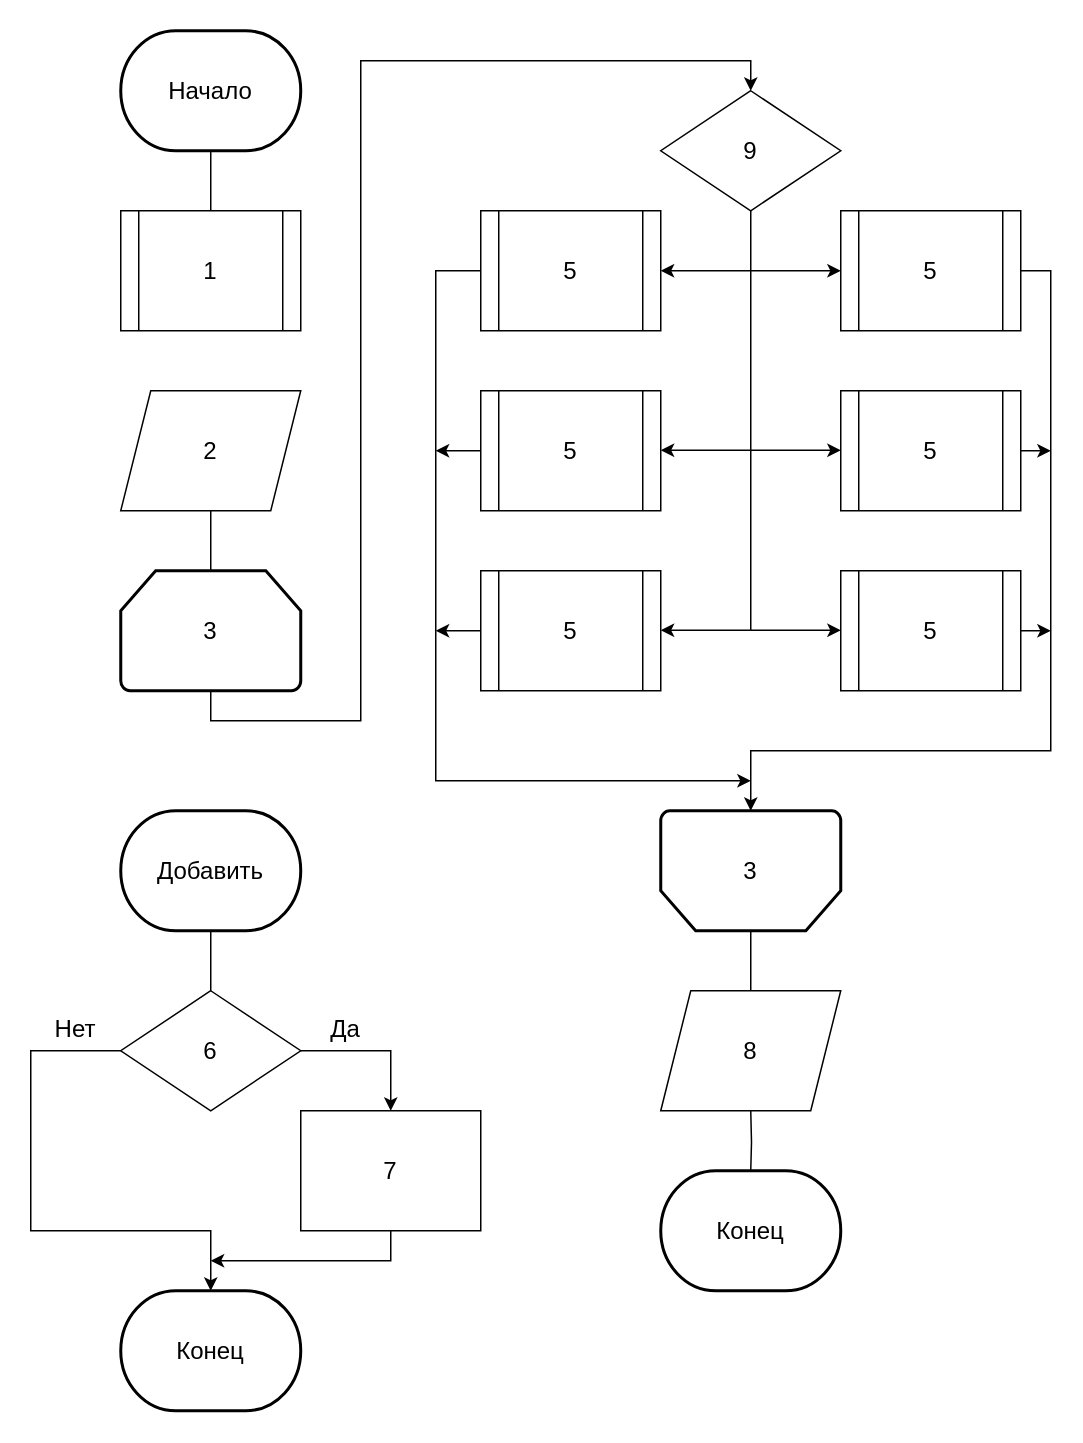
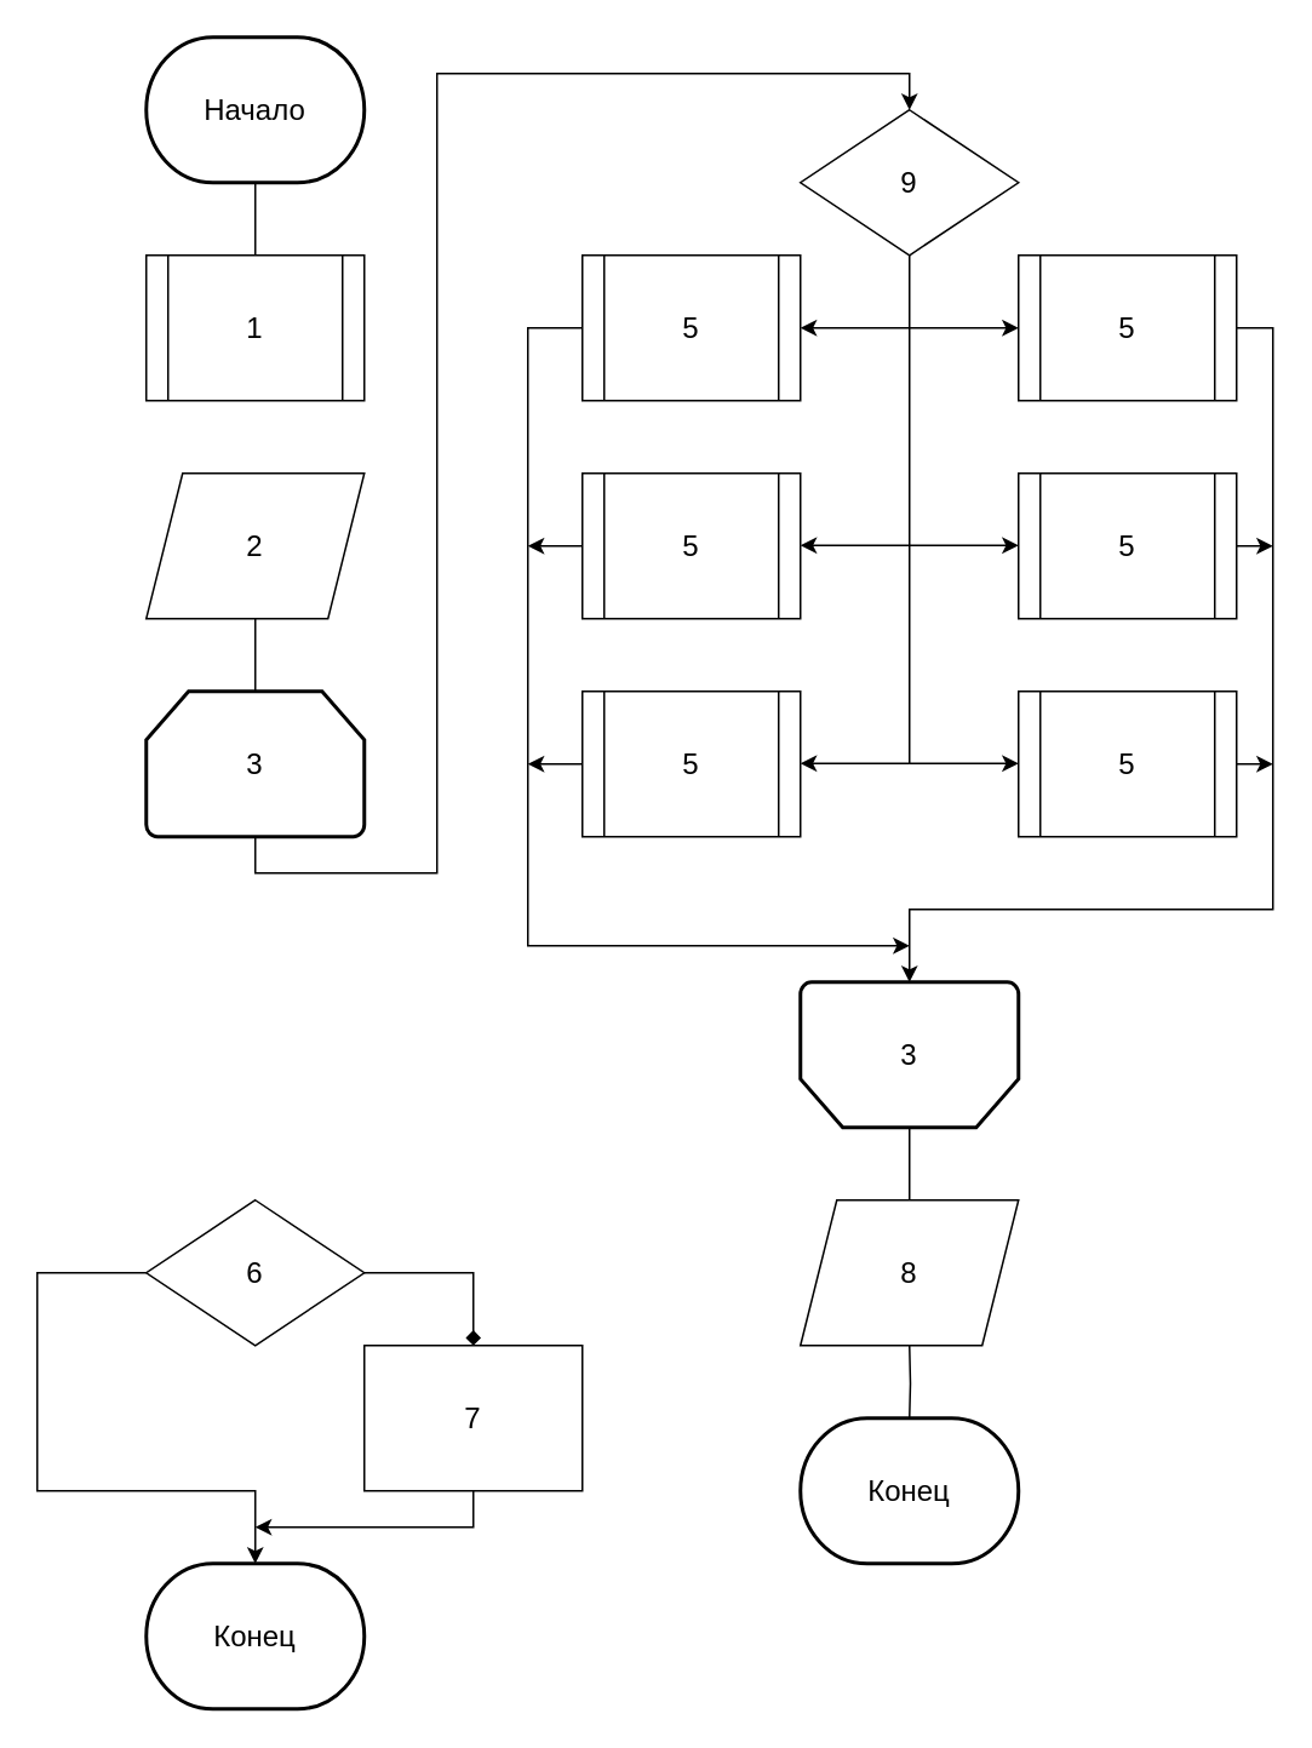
  <mxCell id="0" />
  <mxCell id="1" parent="0" />
  <mxCell id="2" style="edgeStyle=orthogonalEdgeStyle;rounded=0;orthogonalLoop=1;jettySize=auto;html=1;entryX=0.5;entryY=0;entryDx=0;entryDy=0;fontSize=16;endArrow=none;endFill=0;" edge="1" parent="1" source="3"><mxGeometry relative="1" as="geometry"><mxPoint x="140" y="140" as="targetPoint" /></mxGeometry></mxCell>
  <mxCell id="3" value="&lt;font style=&quot;font-size: 16px;&quot;&gt;Начало&lt;/font&gt;" style="strokeWidth=2;html=1;shape=mxgraph.flowchart.terminator;whiteSpace=wrap;" vertex="1" parent="1"><mxGeometry x="80" y="20" width="120" height="80" as="geometry" /></mxCell>
  <mxCell id="4" value="&lt;div&gt;1&lt;/div&gt;" style="shape=process;whiteSpace=wrap;html=1;backgroundOutline=1;fontSize=16;" vertex="1" parent="1"><mxGeometry x="80" y="140" width="120" height="80" as="geometry" /></mxCell>
  <mxCell id="5" style="edgeStyle=orthogonalEdgeStyle;rounded=0;orthogonalLoop=1;jettySize=auto;html=1;fontSize=16;endArrow=classic;endFill=1;entryX=0.5;entryY=0;entryDx=0;entryDy=0;" edge="1" parent="1" source="6" target="15"><mxGeometry relative="1" as="geometry"><mxPoint x="340" y="140" as="targetPoint" /><Array as="points"><mxPoint x="140" y="480" /><mxPoint x="240" y="480" /><mxPoint x="240" y="40" /><mxPoint x="500" y="40" /></Array></mxGeometry></mxCell>
  <mxCell id="6" value="3" style="strokeWidth=2;html=1;shape=mxgraph.flowchart.loop_limit;whiteSpace=wrap;fontSize=16;" vertex="1" parent="1"><mxGeometry x="80" y="380" width="120" height="80" as="geometry" /></mxCell>
  <mxCell id="7" style="edgeStyle=orthogonalEdgeStyle;rounded=0;orthogonalLoop=1;jettySize=auto;html=1;entryX=0.5;entryY=0;entryDx=0;entryDy=0;fontSize=16;endArrow=none;endFill=0;" edge="1" parent="1" source="8"><mxGeometry relative="1" as="geometry"><mxPoint x="500" y="660" as="targetPoint" /></mxGeometry></mxCell>
  <mxCell id="8" value="" style="strokeWidth=2;html=1;shape=mxgraph.flowchart.loop_limit;whiteSpace=wrap;fontSize=16;rotation=-180;" vertex="1" parent="1"><mxGeometry x="440" y="540" width="120" height="80" as="geometry" /></mxCell>
  <mxCell id="9" value="&lt;div&gt;3&lt;/div&gt;" style="text;html=1;strokeColor=none;fillColor=none;align=center;verticalAlign=middle;whiteSpace=wrap;rounded=0;fontSize=16;" vertex="1" parent="1"><mxGeometry x="470" y="565" width="60" height="30" as="geometry" /></mxCell>
  <mxCell id="10" style="edgeStyle=orthogonalEdgeStyle;rounded=0;orthogonalLoop=1;jettySize=auto;html=1;entryX=0.5;entryY=0;entryDx=0;entryDy=0;entryPerimeter=0;fontSize=16;endArrow=none;endFill=0;" edge="1" parent="1" target="11"><mxGeometry relative="1" as="geometry"><mxPoint x="500" y="740" as="sourcePoint" /></mxGeometry></mxCell>
  <mxCell id="11" value="&lt;font style=&quot;font-size: 16px;&quot;&gt;Конец&lt;/font&gt;" style="strokeWidth=2;html=1;shape=mxgraph.flowchart.terminator;whiteSpace=wrap;" vertex="1" parent="1"><mxGeometry x="440" y="780" width="120" height="80" as="geometry" /></mxCell>
  <mxCell id="12" value="8" style="shape=parallelogram;perimeter=parallelogramPerimeter;whiteSpace=wrap;html=1;fixedSize=1;fontSize=16;" vertex="1" parent="1"><mxGeometry x="440" y="660" width="120" height="80" as="geometry" /></mxCell>
  <mxCell id="13" style="edgeStyle=orthogonalEdgeStyle;rounded=0;orthogonalLoop=1;jettySize=auto;html=1;entryX=0.5;entryY=0;entryDx=0;entryDy=0;entryPerimeter=0;fontSize=16;endArrow=none;endFill=0;" edge="1" parent="1" source="14" target="6"><mxGeometry relative="1" as="geometry" /></mxCell>
  <mxCell id="14" value="2" style="shape=parallelogram;perimeter=parallelogramPerimeter;whiteSpace=wrap;html=1;fixedSize=1;fontSize=16;" vertex="1" parent="1"><mxGeometry x="80" y="260" width="120" height="80" as="geometry" /></mxCell>
  <mxCell id="15" value="9" style="rhombus;whiteSpace=wrap;html=1;fontSize=16;" vertex="1" parent="1"><mxGeometry x="440" y="60" width="120" height="80" as="geometry" /></mxCell>
  <mxCell id="16" value="" style="endArrow=classic;html=1;rounded=0;fontSize=16;" edge="1" parent="1"><mxGeometry width="50" height="50" relative="1" as="geometry"><mxPoint x="500" y="180" as="sourcePoint" /><mxPoint x="560" y="180" as="targetPoint" /></mxGeometry></mxCell>
- <mxCell id="17" style="edgeStyle=orthogonalEdgeStyle;rounded=0;orthogonalLoop=1;jettySize=auto;html=1;entryX=0.5;entryY=0;entryDx=0;entryDy=0;fontSize=16;endArrow=none;endFill=0;" edge="1" parent="1" source="18" target="21"><mxGeometry relative="1" as="geometry" /></mxCell>
- <mxCell id="18" value="&lt;font style=&quot;font-size: 16px;&quot;&gt;Добавить&lt;/font&gt;" style="strokeWidth=2;html=1;shape=mxgraph.flowchart.terminator;whiteSpace=wrap;" vertex="1" parent="1"><mxGeometry x="80" y="540" width="120" height="80" as="geometry" /></mxCell>
- <mxCell id="19" style="edgeStyle=orthogonalEdgeStyle;rounded=0;orthogonalLoop=1;jettySize=auto;html=1;entryX=0.5;entryY=0;entryDx=0;entryDy=0;fontSize=16;endArrow=classic;endFill=1;" edge="1" parent="1" source="21" target="23"><mxGeometry relative="1" as="geometry"><Array as="points"><mxPoint x="260" y="700" /></Array></mxGeometry></mxCell>
+ <mxCell id="19" style="edgeStyle=orthogonalEdgeStyle;rounded=0;orthogonalLoop=1;jettySize=auto;html=1;entryX=0.5;entryY=0;entryDx=0;entryDy=0;fontSize=16;endArrow=diamond;endFill=1;" edge="1" parent="1" source="21" target="23"><mxGeometry relative="1" as="geometry"><Array as="points"><mxPoint x="260" y="700" /></Array></mxGeometry></mxCell>
  <mxCell id="20" style="edgeStyle=orthogonalEdgeStyle;rounded=0;orthogonalLoop=1;jettySize=auto;html=1;fontSize=16;endArrow=classic;endFill=1;entryX=0.5;entryY=0;entryDx=0;entryDy=0;entryPerimeter=0;" edge="1" parent="1" source="21" target="26"><mxGeometry relative="1" as="geometry"><mxPoint x="20.053" y="739.965" as="targetPoint" /><Array as="points"><mxPoint x="20" y="700" /><mxPoint x="20" y="820" /><mxPoint x="140" y="820" /></Array></mxGeometry></mxCell>
  <mxCell id="21" value="6" style="rhombus;whiteSpace=wrap;html=1;fontSize=16;" vertex="1" parent="1"><mxGeometry x="80" y="660" width="120" height="80" as="geometry" /></mxCell>
  <mxCell id="22" style="edgeStyle=orthogonalEdgeStyle;rounded=0;orthogonalLoop=1;jettySize=auto;html=1;fontSize=16;endArrow=classic;endFill=1;" edge="1" parent="1" source="23"><mxGeometry relative="1" as="geometry"><mxPoint x="140" y="840" as="targetPoint" /><Array as="points"><mxPoint x="260" y="840" /></Array></mxGeometry></mxCell>
  <mxCell id="23" value="7" style="rounded=0;whiteSpace=wrap;html=1;fontSize=16;" vertex="1" parent="1"><mxGeometry x="200" y="740" width="120" height="80" as="geometry" /></mxCell>
- <mxCell id="24" value="Да" style="text;html=1;strokeColor=none;fillColor=none;align=center;verticalAlign=middle;whiteSpace=wrap;rounded=0;fontSize=16;" vertex="1" parent="1"><mxGeometry x="200" y="670" width="60" height="30" as="geometry" /></mxCell>
- <mxCell id="25" value="Нет" style="text;html=1;strokeColor=none;fillColor=none;align=center;verticalAlign=middle;whiteSpace=wrap;rounded=0;fontSize=16;" vertex="1" parent="1"><mxGeometry x="20" y="670" width="60" height="30" as="geometry" /></mxCell>
  <mxCell id="26" value="&lt;font style=&quot;font-size: 16px;&quot;&gt;Конец&lt;/font&gt;" style="strokeWidth=2;html=1;shape=mxgraph.flowchart.terminator;whiteSpace=wrap;" vertex="1" parent="1"><mxGeometry x="80" y="860" width="120" height="80" as="geometry" /></mxCell>
  <mxCell id="27" style="edgeStyle=orthogonalEdgeStyle;rounded=0;orthogonalLoop=1;jettySize=auto;html=1;fontSize=16;endArrow=classic;endFill=1;entryX=0.5;entryY=1;entryDx=0;entryDy=0;entryPerimeter=0;" edge="1" parent="1" source="28" target="8"><mxGeometry relative="1" as="geometry"><mxPoint x="680" y="510" as="targetPoint" /><Array as="points"><mxPoint x="700" y="180" /><mxPoint x="700" y="500" /><mxPoint x="500" y="500" /></Array></mxGeometry></mxCell>
  <mxCell id="28" value="5" style="shape=process;whiteSpace=wrap;html=1;backgroundOutline=1;fontSize=16;" vertex="1" parent="1"><mxGeometry x="560" y="140" width="120" height="80" as="geometry" /></mxCell>
  <mxCell id="29" value="" style="endArrow=classic;html=1;rounded=0;fontSize=16;" edge="1" parent="1"><mxGeometry width="50" height="50" relative="1" as="geometry"><mxPoint x="500" y="299.67" as="sourcePoint" /><mxPoint x="560" y="299.67" as="targetPoint" /></mxGeometry></mxCell>
  <mxCell id="30" style="edgeStyle=orthogonalEdgeStyle;rounded=0;orthogonalLoop=1;jettySize=auto;html=1;fontSize=16;endArrow=classic;endFill=1;" edge="1" parent="1" source="31"><mxGeometry relative="1" as="geometry"><mxPoint x="700" y="300" as="targetPoint" /></mxGeometry></mxCell>
  <mxCell id="31" value="5" style="shape=process;whiteSpace=wrap;html=1;backgroundOutline=1;fontSize=16;" vertex="1" parent="1"><mxGeometry x="560" y="260" width="120" height="80" as="geometry" /></mxCell>
  <mxCell id="32" value="" style="endArrow=classic;html=1;rounded=0;fontSize=16;" edge="1" parent="1"><mxGeometry width="50" height="50" relative="1" as="geometry"><mxPoint x="500" y="419.67" as="sourcePoint" /><mxPoint x="560" y="419.67" as="targetPoint" /></mxGeometry></mxCell>
  <mxCell id="33" style="edgeStyle=orthogonalEdgeStyle;rounded=0;orthogonalLoop=1;jettySize=auto;html=1;fontSize=16;endArrow=classic;endFill=1;" edge="1" parent="1" source="34"><mxGeometry relative="1" as="geometry"><mxPoint x="700" y="420" as="targetPoint" /></mxGeometry></mxCell>
  <mxCell id="34" value="5" style="shape=process;whiteSpace=wrap;html=1;backgroundOutline=1;fontSize=16;" vertex="1" parent="1"><mxGeometry x="560" y="380" width="120" height="80" as="geometry" /></mxCell>
  <mxCell id="35" value="" style="endArrow=classic;html=1;rounded=0;fontSize=16;entryX=1;entryY=0.5;entryDx=0;entryDy=0;" edge="1" parent="1" target="37"><mxGeometry width="50" height="50" relative="1" as="geometry"><mxPoint x="500" y="180" as="sourcePoint" /><mxPoint x="440" y="240" as="targetPoint" /></mxGeometry></mxCell>
  <mxCell id="36" style="edgeStyle=orthogonalEdgeStyle;rounded=0;orthogonalLoop=1;jettySize=auto;html=1;fontSize=16;endArrow=classic;endFill=1;" edge="1" parent="1" source="37"><mxGeometry relative="1" as="geometry"><mxPoint x="500" y="520" as="targetPoint" /><Array as="points"><mxPoint x="290" y="180" /><mxPoint x="290" y="520" /></Array></mxGeometry></mxCell>
  <mxCell id="37" value="5" style="shape=process;whiteSpace=wrap;html=1;backgroundOutline=1;fontSize=16;" vertex="1" parent="1"><mxGeometry x="320" y="140" width="120" height="80" as="geometry" /></mxCell>
  <mxCell id="38" style="edgeStyle=orthogonalEdgeStyle;rounded=0;orthogonalLoop=1;jettySize=auto;html=1;fontSize=16;endArrow=classic;endFill=1;" edge="1" parent="1" source="39"><mxGeometry relative="1" as="geometry"><mxPoint x="290" y="300" as="targetPoint" /></mxGeometry></mxCell>
  <mxCell id="39" value="5" style="shape=process;whiteSpace=wrap;html=1;backgroundOutline=1;fontSize=16;" vertex="1" parent="1"><mxGeometry x="320" y="260" width="120" height="80" as="geometry" /></mxCell>
  <mxCell id="40" style="edgeStyle=orthogonalEdgeStyle;rounded=0;orthogonalLoop=1;jettySize=auto;html=1;fontSize=16;endArrow=classic;endFill=1;" edge="1" parent="1" source="41"><mxGeometry relative="1" as="geometry"><mxPoint x="290" y="420" as="targetPoint" /></mxGeometry></mxCell>
  <mxCell id="41" value="5" style="shape=process;whiteSpace=wrap;html=1;backgroundOutline=1;fontSize=16;" vertex="1" parent="1"><mxGeometry x="320" y="380" width="120" height="80" as="geometry" /></mxCell>
  <mxCell id="42" value="" style="endArrow=classic;html=1;rounded=0;fontSize=16;entryX=1;entryY=0.5;entryDx=0;entryDy=0;" edge="1" parent="1"><mxGeometry width="50" height="50" relative="1" as="geometry"><mxPoint x="500" y="299.67" as="sourcePoint" /><mxPoint x="440" y="299.67" as="targetPoint" /></mxGeometry></mxCell>
  <mxCell id="43" value="" style="endArrow=classic;html=1;rounded=0;fontSize=16;entryX=1;entryY=0.5;entryDx=0;entryDy=0;" edge="1" parent="1"><mxGeometry width="50" height="50" relative="1" as="geometry"><mxPoint x="500" y="419.67" as="sourcePoint" /><mxPoint x="440" y="419.67" as="targetPoint" /></mxGeometry></mxCell>
  <mxCell id="44" value="" style="endArrow=none;html=1;rounded=0;fontSize=16;entryX=0.5;entryY=1;entryDx=0;entryDy=0;" edge="1" parent="1" target="15"><mxGeometry width="50" height="50" relative="1" as="geometry"><mxPoint x="500" y="420" as="sourcePoint" /><mxPoint x="520" y="450" as="targetPoint" /></mxGeometry></mxCell>
